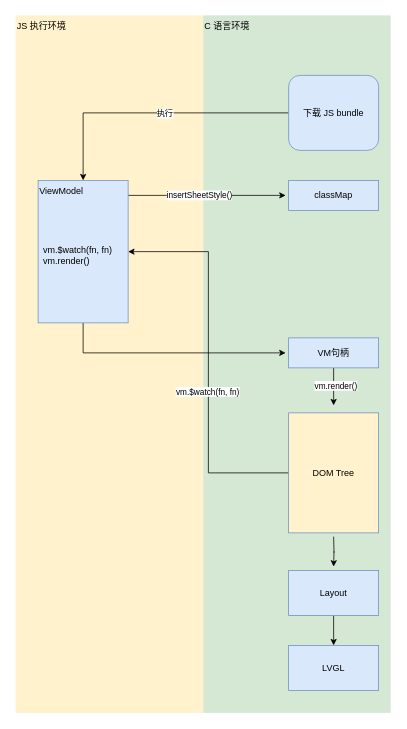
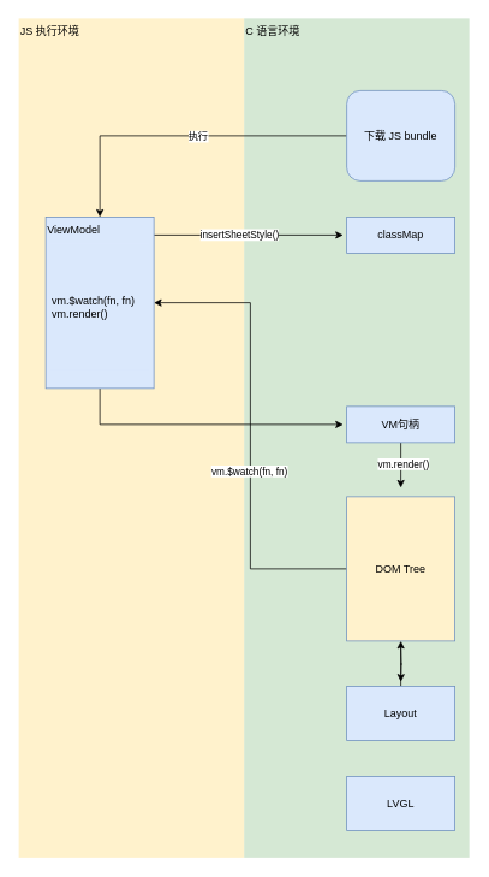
  <mxCell id="0" />
  <mxCell id="1" parent="0" />
  <mxCell id="2" value="C 语言环境" style="rounded=0;whiteSpace=wrap;html=1;align=left;fillColor=#d5e8d4;strokeColor=none;verticalAlign=top;" vertex="1" parent="1"><mxGeometry x="270" y="20" width="250" height="930" as="geometry" /></mxCell>
  <mxCell id="3" value="JS 执行环境" style="rounded=0;whiteSpace=wrap;html=1;align=left;fillColor=#fff2cc;strokeColor=none;verticalAlign=top;" vertex="1" parent="1"><mxGeometry x="20" y="20" width="250" height="930" as="geometry" /></mxCell>
  <mxCell id="4" style="edgeStyle=orthogonalEdgeStyle;rounded=0;orthogonalLoop=1;jettySize=auto;html=1;" edge="1" parent="1" source="7"><mxGeometry relative="1" as="geometry"><mxPoint x="380" y="260" as="targetPoint" /><Array as="points"><mxPoint x="240" y="260" /><mxPoint x="240" y="260" /></Array></mxGeometry></mxCell>
  <mxCell id="5" value="insertSheetStyle()" style="edgeLabel;html=1;align=center;verticalAlign=middle;resizable=0;points=[];" vertex="1" connectable="0" parent="4"><mxGeometry x="-0.105" y="1" relative="1" as="geometry"><mxPoint as="offset" /></mxGeometry></mxCell>
  <mxCell id="6" style="edgeStyle=orthogonalEdgeStyle;rounded=0;orthogonalLoop=1;jettySize=auto;html=1;" edge="1" parent="1" source="7"><mxGeometry relative="1" as="geometry"><mxPoint x="380" y="470" as="targetPoint" /><Array as="points"><mxPoint x="110" y="470" /><mxPoint x="380" y="470" /></Array></mxGeometry></mxCell>
  <mxCell id="7" value="ViewModel" style="rounded=0;whiteSpace=wrap;html=1;fillColor=#dae8fc;strokeColor=#6c8ebf;align=left;verticalAlign=top;" vertex="1" parent="1"><mxGeometry x="50" y="240" width="120" height="190" as="geometry" /></mxCell>
  <mxCell id="8" style="edgeStyle=orthogonalEdgeStyle;rounded=0;orthogonalLoop=1;jettySize=auto;html=1;entryX=0.5;entryY=0;entryDx=0;entryDy=0;" edge="1" parent="1" source="10" target="7"><mxGeometry relative="1" as="geometry" /></mxCell>
  <mxCell id="9" value="执行" style="edgeLabel;html=1;align=center;verticalAlign=middle;resizable=0;points=[];" vertex="1" connectable="0" parent="8"><mxGeometry x="-0.089" relative="1" as="geometry"><mxPoint as="offset" /></mxGeometry></mxCell>
  <mxCell id="10" value="下载 JS bundle" style="rounded=1;whiteSpace=wrap;html=1;fillColor=#dae8fc;strokeColor=#6c8ebf;" vertex="1" parent="1"><mxGeometry x="384" y="100" width="120" height="100" as="geometry" /></mxCell>
  <mxCell id="11" value="vm.$watch(fn, fn)&lt;br&gt;vm.render()" style="rounded=0;whiteSpace=wrap;html=1;align=left;fillColor=#dae8fc;strokeColor=none;" vertex="1" parent="1"><mxGeometry x="55" y="270" width="110" height="140" as="geometry" /></mxCell>
  <mxCell id="12" value="classMap" style="rounded=0;whiteSpace=wrap;html=1;align=center;fillColor=#dae8fc;strokeColor=#6c8ebf;" vertex="1" parent="1"><mxGeometry x="384" y="240" width="120" height="40" as="geometry" /></mxCell>
  <mxCell id="13" style="edgeStyle=orthogonalEdgeStyle;rounded=0;orthogonalLoop=1;jettySize=auto;html=1;" edge="1" parent="1" source="15"><mxGeometry relative="1" as="geometry"><mxPoint x="444" y="540" as="targetPoint" /></mxGeometry></mxCell>
  <mxCell id="14" value="vm.render()" style="edgeLabel;html=1;align=center;verticalAlign=middle;resizable=0;points=[];" vertex="1" connectable="0" parent="13"><mxGeometry x="-0.08" y="2" relative="1" as="geometry"><mxPoint as="offset" /></mxGeometry></mxCell>
  <mxCell id="15" value="VM句柄" style="rounded=0;whiteSpace=wrap;html=1;align=center;fillColor=#dae8fc;strokeColor=#6c8ebf;" vertex="1" parent="1"><mxGeometry x="384" y="450" width="120" height="40" as="geometry" /></mxCell>
  <mxCell id="16" style="edgeStyle=orthogonalEdgeStyle;rounded=0;orthogonalLoop=1;jettySize=auto;html=1;entryX=1;entryY=0.5;entryDx=0;entryDy=0;" edge="1" parent="1" source="19" target="7"><mxGeometry relative="1" as="geometry" /></mxCell>
  <mxCell id="17" value="vm.$watch(fn, fn)" style="edgeLabel;html=1;align=center;verticalAlign=middle;resizable=0;points=[];" vertex="1" connectable="0" parent="16"><mxGeometry x="-0.151" y="2" relative="1" as="geometry"><mxPoint as="offset" /></mxGeometry></mxCell>
  <mxCell id="18" style="edgeStyle=orthogonalEdgeStyle;rounded=0;orthogonalLoop=1;jettySize=auto;html=1;" edge="1" parent="1"><mxGeometry relative="1" as="geometry"><mxPoint x="444" y="755" as="targetPoint" /><mxPoint x="444" y="715" as="sourcePoint" /></mxGeometry></mxCell>
  <mxCell id="19" value="DOM Tree" style="rounded=0;whiteSpace=wrap;html=1;align=center;fillColor=#fff2cc;strokeColor=#6c8ebf;" vertex="1" parent="1"><mxGeometry x="384" y="550" width="120" height="160" as="geometry" /></mxCell>
- <mxCell id="20" style="edgeStyle=orthogonalEdgeStyle;rounded=0;orthogonalLoop=1;jettySize=auto;html=1;entryX=0.5;entryY=0;entryDx=0;entryDy=0;" edge="1" parent="1" source="21" target="22"><mxGeometry relative="1" as="geometry" /></mxCell>
+ <mxCell id="20" style="edgeStyle=orthogonalEdgeStyle;rounded=0;orthogonalLoop=1;jettySize=auto;html=1;" edge="1" parent="1" source="21" target="19"><mxGeometry relative="1" as="geometry" /></mxCell>
  <mxCell id="21" value="Layout" style="rounded=0;whiteSpace=wrap;html=1;align=center;fillColor=#dae8fc;strokeColor=#6c8ebf;" vertex="1" parent="1"><mxGeometry x="384" y="760" width="120" height="60" as="geometry" /></mxCell>
  <mxCell id="22" value="LVGL" style="rounded=0;whiteSpace=wrap;html=1;align=center;fillColor=#dae8fc;strokeColor=#6c8ebf;" vertex="1" parent="1"><mxGeometry x="384" y="860" width="120" height="60" as="geometry" /></mxCell>
